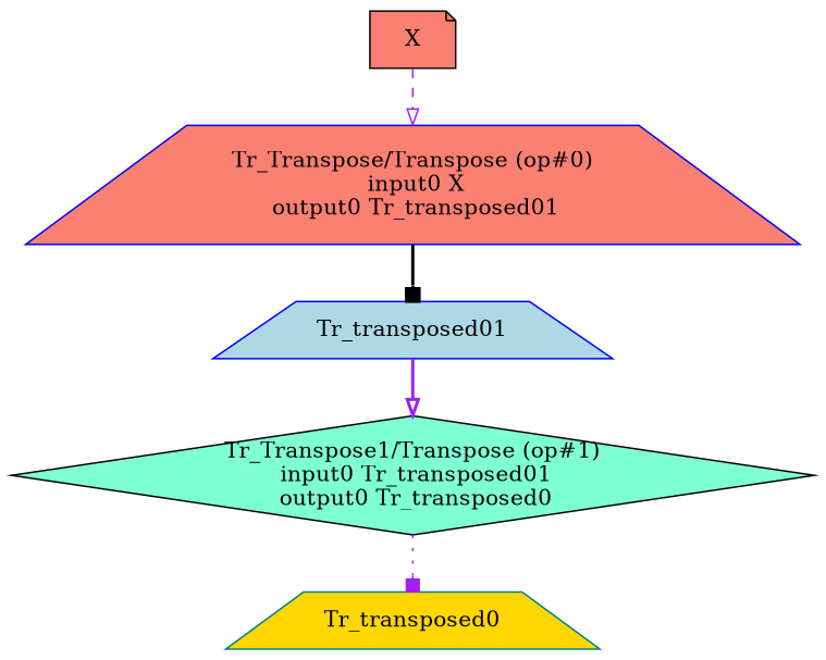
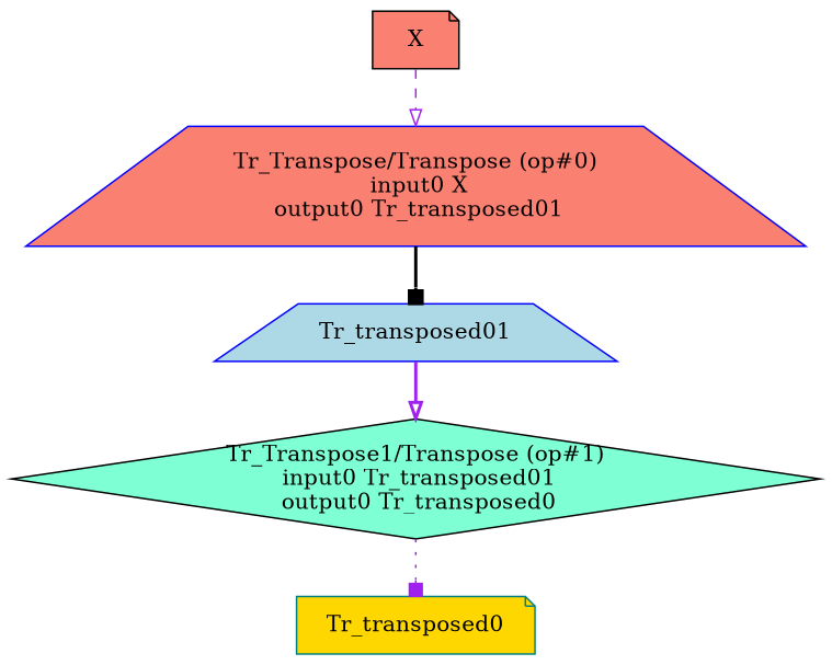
  digraph {
    rankdir=TB
    node [color=blue fillcolor=salmon style=filled shape=trapezium]
    edge [color=purple style=bold arrowhead=box]
    "Tr_Transpose/Transpose (op#0)\n input0 X\n output0 Tr_transposed01" [height=1.041 width=3.9677]
    n2 [height=0.5 label=Tr_transposed01 width=2.2082 fillcolor=lightblue]
    "Tr_Transpose1/Transpose (op#1)\n input0 Tr_transposed01\n output0 Tr_transposed0" [color=black fillcolor=aquamarine height=1.041 width=4.1051 shape=diamond]
    n4 [height=0.5 label=X shape=note width=0.75 color=black]
-   n5 [height=0.5 label=Tr_transposed0 width=2.0714 fillcolor=gold color=teal]
+   n5 [height=0.5 label=Tr_transposed0 shape=note width=2.0714 fillcolor=gold color=teal]
    "Tr_Transpose/Transpose (op#0)\n input0 X\n output0 Tr_transposed01" -> n2 [color=black]
    n2 -> "Tr_Transpose1/Transpose (op#1)\n input0 Tr_transposed01\n output0 Tr_transposed0" [arrowhead=onormal]
    "Tr_Transpose1/Transpose (op#1)\n input0 Tr_transposed01\n output0 Tr_transposed0" -> n5 [style=dotted]
    n4 -> "Tr_Transpose/Transpose (op#0)\n input0 X\n output0 Tr_transposed01" [style=dashed arrowhead=onormal]
  }
